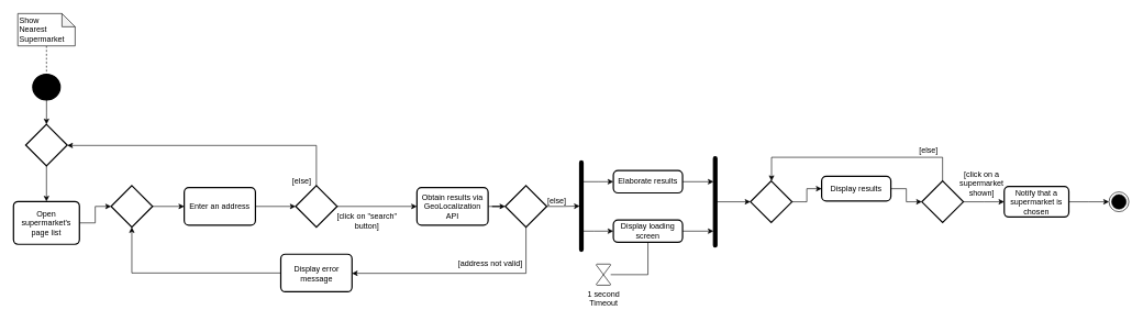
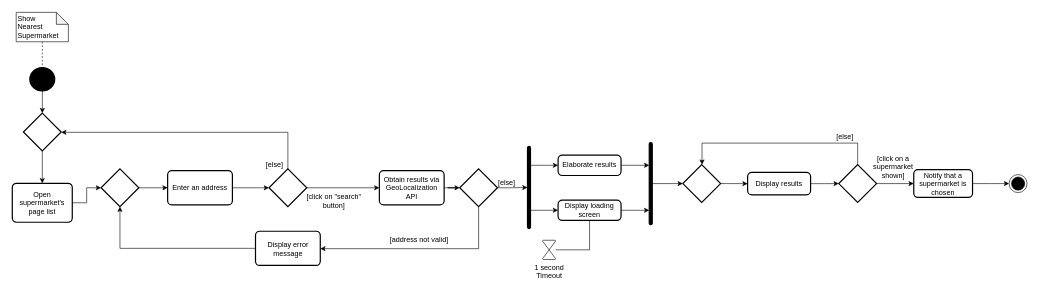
  <mxCell id="0" />
  <mxCell id="1" parent="0" />
  <mxCell id="2" style="edgeStyle=orthogonalEdgeStyle;rounded=0;orthogonalLoop=1;jettySize=auto;html=1;endArrow=none;endFill=0;dashed=1;" edge="1" parent="1" source="3" target="5"><mxGeometry relative="1" as="geometry" /></mxCell>
  <mxCell id="3" value="Show&lt;br&gt;Nearest&lt;br&gt;Supermarket" style="shape=note;whiteSpace=wrap;html=1;backgroundOutline=1;darkOpacity=0.05;size=20;align=left;" vertex="1" parent="1"><mxGeometry x="26.5" y="20" width="87" height="49" as="geometry" /></mxCell>
  <mxCell id="4" style="edgeStyle=orthogonalEdgeStyle;rounded=0;orthogonalLoop=1;jettySize=auto;html=1;" edge="1" parent="1" source="5" target="14"><mxGeometry relative="1" as="geometry" /></mxCell>
  <mxCell id="5" value="" style="strokeWidth=2;html=1;shape=mxgraph.flowchart.start_2;whiteSpace=wrap;fillColor=#000000;" vertex="1" parent="1"><mxGeometry x="49.25" y="112" width="41.5" height="39" as="geometry" /></mxCell>
  <mxCell id="6" style="edgeStyle=orthogonalEdgeStyle;rounded=0;orthogonalLoop=1;jettySize=auto;html=1;" edge="1" parent="1" source="7" target="34"><mxGeometry relative="1" as="geometry" /></mxCell>
  <mxCell id="7" value="Open supermarket's page list" style="rounded=1;whiteSpace=wrap;html=1;absoluteArcSize=1;arcSize=14;strokeWidth=2;" vertex="1" parent="1"><mxGeometry x="20" y="305" width="100" height="65" as="geometry" /></mxCell>
  <mxCell id="8" style="edgeStyle=orthogonalEdgeStyle;rounded=0;orthogonalLoop=1;jettySize=auto;html=1;" edge="1" parent="1" source="9" target="12"><mxGeometry relative="1" as="geometry" /></mxCell>
  <mxCell id="9" value="Enter an address" style="rounded=1;whiteSpace=wrap;html=1;absoluteArcSize=1;arcSize=14;strokeWidth=2;" vertex="1" parent="1"><mxGeometry x="279" y="284" width="108" height="57" as="geometry" /></mxCell>
  <mxCell id="10" style="edgeStyle=orthogonalEdgeStyle;rounded=0;orthogonalLoop=1;jettySize=auto;html=1;" edge="1" parent="1" source="12" target="18"><mxGeometry relative="1" as="geometry"><mxPoint x="587" y="312.5" as="targetPoint" /></mxGeometry></mxCell>
  <mxCell id="11" style="edgeStyle=orthogonalEdgeStyle;rounded=0;orthogonalLoop=1;jettySize=auto;html=1;" edge="1" parent="1" source="12" target="14"><mxGeometry relative="1" as="geometry"><Array as="points"><mxPoint x="480" y="220" /></Array></mxGeometry></mxCell>
  <mxCell id="12" value="" style="strokeWidth=2;html=1;shape=mxgraph.flowchart.decision;whiteSpace=wrap;" vertex="1" parent="1"><mxGeometry x="448" y="281" width="63" height="63" as="geometry" /></mxCell>
  <mxCell id="13" style="edgeStyle=orthogonalEdgeStyle;rounded=0;orthogonalLoop=1;jettySize=auto;html=1;" edge="1" parent="1" source="14" target="7"><mxGeometry relative="1" as="geometry" /></mxCell>
  <mxCell id="14" value="" style="strokeWidth=2;html=1;shape=mxgraph.flowchart.decision;whiteSpace=wrap;" vertex="1" parent="1"><mxGeometry x="38.5" y="188" width="63" height="63" as="geometry" /></mxCell>
  <mxCell id="15" value="[click on &quot;search&quot; button]" style="text;html=1;strokeColor=none;fillColor=none;align=center;verticalAlign=middle;whiteSpace=wrap;rounded=0;" vertex="1" parent="1"><mxGeometry x="502" y="319" width="109" height="31" as="geometry" /></mxCell>
  <mxCell id="16" value="[else]" style="text;html=1;strokeColor=none;fillColor=none;align=center;verticalAlign=middle;whiteSpace=wrap;rounded=0;" vertex="1" parent="1"><mxGeometry x="436" y="258" width="43" height="31" as="geometry" /></mxCell>
  <mxCell id="17" style="edgeStyle=orthogonalEdgeStyle;rounded=0;orthogonalLoop=1;jettySize=auto;html=1;" edge="1" parent="1" source="18" target="32"><mxGeometry relative="1" as="geometry" /></mxCell>
  <mxCell id="18" value="Obtain results via GeoLocalization API" style="rounded=1;whiteSpace=wrap;html=1;absoluteArcSize=1;arcSize=14;strokeWidth=2;" vertex="1" parent="1"><mxGeometry x="632" y="284" width="108" height="57" as="geometry" /></mxCell>
  <mxCell id="19" style="edgeStyle=orthogonalEdgeStyle;rounded=0;orthogonalLoop=1;jettySize=auto;html=1;entryX=0;entryY=0.5;entryDx=0;entryDy=0;endArrow=classic;endFill=1;" edge="1" parent="1" source="21" target="23"><mxGeometry relative="1" as="geometry"><Array as="points"><mxPoint x="908" y="275" /><mxPoint x="908" y="275" /></Array></mxGeometry></mxCell>
  <mxCell id="20" style="edgeStyle=orthogonalEdgeStyle;rounded=0;orthogonalLoop=1;jettySize=auto;html=1;endArrow=classic;endFill=1;" edge="1" parent="1" source="21" target="25"><mxGeometry relative="1" as="geometry"><mxPoint x="931" y="347" as="targetPoint" /><Array as="points"><mxPoint x="901" y="350" /><mxPoint x="901" y="350" /></Array></mxGeometry></mxCell>
  <mxCell id="21" value="" style="rounded=1;whiteSpace=wrap;html=1;absoluteArcSize=1;arcSize=14;strokeWidth=2;fillColor=#000000;" vertex="1" parent="1"><mxGeometry x="879" y="243.5" width="5" height="137" as="geometry" /></mxCell>
  <mxCell id="22" style="edgeStyle=orthogonalEdgeStyle;rounded=0;orthogonalLoop=1;jettySize=auto;html=1;endArrow=classic;endFill=1;" edge="1" parent="1" source="23" target="27"><mxGeometry relative="1" as="geometry"><Array as="points"><mxPoint x="1077" y="275" /><mxPoint x="1077" y="275" /></Array></mxGeometry></mxCell>
  <mxCell id="23" value="Elaborate results" style="rounded=1;whiteSpace=wrap;html=1;absoluteArcSize=1;arcSize=14;strokeWidth=2;fillColor=#FFFFFF;" vertex="1" parent="1"><mxGeometry x="930" y="258" width="105" height="34" as="geometry" /></mxCell>
  <mxCell id="24" style="edgeStyle=orthogonalEdgeStyle;rounded=0;orthogonalLoop=1;jettySize=auto;html=1;endArrow=classic;endFill=1;" edge="1" parent="1" source="25" target="27"><mxGeometry relative="1" as="geometry"><mxPoint x="1040" y="130" as="targetPoint" /><Array as="points"><mxPoint x="1073" y="350" /><mxPoint x="1073" y="350" /></Array></mxGeometry></mxCell>
  <mxCell id="25" value="Display loading screen" style="rounded=1;whiteSpace=wrap;html=1;absoluteArcSize=1;arcSize=14;strokeWidth=2;fillColor=#FFFFFF;" vertex="1" parent="1"><mxGeometry x="930" y="333" width="105" height="34" as="geometry" /></mxCell>
  <mxCell id="26" style="edgeStyle=orthogonalEdgeStyle;rounded=0;orthogonalLoop=1;jettySize=auto;html=1;" edge="1" parent="1" source="27" target="47"><mxGeometry relative="1" as="geometry"><mxPoint x="1167" y="306" as="targetPoint" /></mxGeometry></mxCell>
  <mxCell id="27" value="" style="rounded=1;whiteSpace=wrap;html=1;absoluteArcSize=1;arcSize=14;strokeWidth=2;fillColor=#000000;" vertex="1" parent="1"><mxGeometry x="1082" y="237" width="5" height="137" as="geometry" /></mxCell>
  <mxCell id="28" style="edgeStyle=orthogonalEdgeStyle;rounded=0;orthogonalLoop=1;jettySize=auto;html=1;endArrow=none;endFill=1;" edge="1" parent="1" source="29" target="25"><mxGeometry relative="1" as="geometry" /></mxCell>
  <mxCell id="29" value="1 second &lt;br&gt;Timeout" style="verticalLabelPosition=bottom;verticalAlign=top;html=1;shape=mxgraph.flowchart.collate;fillColor=#FFFFFF;" vertex="1" parent="1"><mxGeometry x="904" y="400" width="22" height="32" as="geometry" /></mxCell>
  <mxCell id="30" style="edgeStyle=orthogonalEdgeStyle;rounded=0;orthogonalLoop=1;jettySize=auto;html=1;entryX=0;entryY=0.5;entryDx=0;entryDy=0;" edge="1" parent="1" source="32" target="21"><mxGeometry relative="1" as="geometry" /></mxCell>
  <mxCell id="31" style="edgeStyle=orthogonalEdgeStyle;rounded=0;orthogonalLoop=1;jettySize=auto;html=1;" edge="1" parent="1" source="32" target="38"><mxGeometry relative="1" as="geometry"><Array as="points"><mxPoint x="798" y="414" /></Array></mxGeometry></mxCell>
  <mxCell id="32" value="" style="strokeWidth=2;html=1;shape=mxgraph.flowchart.decision;whiteSpace=wrap;" vertex="1" parent="1"><mxGeometry x="766" y="281" width="63" height="63" as="geometry" /></mxCell>
  <mxCell id="33" style="edgeStyle=orthogonalEdgeStyle;rounded=0;orthogonalLoop=1;jettySize=auto;html=1;" edge="1" parent="1" source="34" target="9"><mxGeometry relative="1" as="geometry" /></mxCell>
  <mxCell id="34" value="" style="strokeWidth=2;html=1;shape=mxgraph.flowchart.decision;whiteSpace=wrap;" vertex="1" parent="1"><mxGeometry x="168" y="281" width="63" height="63" as="geometry" /></mxCell>
- <mxCell id="35" value="[address not valid]" style="text;html=1;strokeColor=none;fillColor=none;align=center;verticalAlign=middle;whiteSpace=wrap;rounded=0;" vertex="1" parent="1"><mxGeometry x="689" y="385" width="109" height="30" as="geometry" /></mxCell>
+ <mxCell id="35" value="[address not valid]" style="text;html=1;strokeColor=none;fillColor=none;align=center;verticalAlign=middle;whiteSpace=wrap;rounded=0;" vertex="1" parent="1"><mxGeometry x="644" y="385" width="109" height="30" as="geometry" /></mxCell>
  <mxCell id="36" value="[else]" style="text;html=1;strokeColor=none;fillColor=none;align=center;verticalAlign=middle;whiteSpace=wrap;rounded=0;" vertex="1" parent="1"><mxGeometry x="823" y="288" width="43" height="31" as="geometry" /></mxCell>
  <mxCell id="37" style="edgeStyle=orthogonalEdgeStyle;rounded=0;orthogonalLoop=1;jettySize=auto;html=1;" edge="1" parent="1" source="38" target="34"><mxGeometry relative="1" as="geometry" /></mxCell>
  <mxCell id="38" value="Display error message" style="rounded=1;whiteSpace=wrap;html=1;absoluteArcSize=1;arcSize=14;strokeWidth=2;" vertex="1" parent="1"><mxGeometry x="425.5" y="385" width="108" height="57" as="geometry" /></mxCell>
  <mxCell id="39" style="edgeStyle=orthogonalEdgeStyle;rounded=0;orthogonalLoop=1;jettySize=auto;html=1;" edge="1" parent="1" source="40" target="43"><mxGeometry relative="1" as="geometry" /></mxCell>
- <mxCell id="40" value="Display results" style="rounded=1;whiteSpace=wrap;html=1;absoluteArcSize=1;arcSize=14;strokeWidth=2;fillColor=#FFFFFF;" vertex="1" parent="1"><mxGeometry x="1246" y="266.75" width="105" height="37.5" as="geometry" /></mxCell>
+ <mxCell id="40" value="Display results" style="rounded=1;whiteSpace=wrap;html=1;absoluteArcSize=1;arcSize=14;strokeWidth=2;fillColor=#FFFFFF;" vertex="1" parent="1"><mxGeometry x="1246" y="286.75" width="105" height="37.5" as="geometry" /></mxCell>
  <mxCell id="41" style="edgeStyle=orthogonalEdgeStyle;rounded=0;orthogonalLoop=1;jettySize=auto;html=1;" edge="1" parent="1" source="43" target="44"><mxGeometry relative="1" as="geometry" /></mxCell>
  <mxCell id="42" style="edgeStyle=orthogonalEdgeStyle;rounded=0;orthogonalLoop=1;jettySize=auto;html=1;" edge="1" parent="1" source="43" target="47"><mxGeometry relative="1" as="geometry"><Array as="points"><mxPoint x="1430" y="238" /><mxPoint x="1170" y="238" /></Array></mxGeometry></mxCell>
  <mxCell id="43" value="" style="strokeWidth=2;html=1;shape=mxgraph.flowchart.decision;whiteSpace=wrap;" vertex="1" parent="1"><mxGeometry x="1398" y="274" width="63" height="63" as="geometry" /></mxCell>
  <mxCell id="44" value="Notify that a supermarket is chosen" style="rounded=1;whiteSpace=wrap;html=1;absoluteArcSize=1;arcSize=14;strokeWidth=2;fillColor=#FFFFFF;" vertex="1" parent="1"><mxGeometry x="1523" y="282.38" width="98" height="46.25" as="geometry" /></mxCell>
  <mxCell id="45" value="[click on a supermarket shown]" style="text;html=1;strokeColor=none;fillColor=none;align=center;verticalAlign=middle;whiteSpace=wrap;rounded=0;" vertex="1" parent="1"><mxGeometry x="1451" y="253" width="76" height="49" as="geometry" /></mxCell>
  <mxCell id="46" style="edgeStyle=orthogonalEdgeStyle;rounded=0;orthogonalLoop=1;jettySize=auto;html=1;" edge="1" parent="1" source="47" target="40"><mxGeometry relative="1" as="geometry" /></mxCell>
  <mxCell id="47" value="" style="strokeWidth=2;html=1;shape=mxgraph.flowchart.decision;whiteSpace=wrap;" vertex="1" parent="1"><mxGeometry x="1138" y="274" width="63" height="63" as="geometry" /></mxCell>
  <mxCell id="48" value="[else]" style="text;html=1;strokeColor=none;fillColor=none;align=center;verticalAlign=middle;whiteSpace=wrap;rounded=0;" vertex="1" parent="1"><mxGeometry x="1387" y="212.5" width="43" height="31" as="geometry" /></mxCell>
  <mxCell id="49" style="edgeStyle=orthogonalEdgeStyle;rounded=0;orthogonalLoop=1;jettySize=auto;html=1;endArrow=classic;endFill=1;" edge="1" parent="1" target="50" source="44"><mxGeometry relative="1" as="geometry"><mxPoint x="1719" y="302.5" as="targetPoint" /><mxPoint x="1660" y="303.029" as="sourcePoint" /></mxGeometry></mxCell>
  <mxCell id="50" value="" style="ellipse;html=1;shape=endState;fillColor=#000000;strokeColor=#000000;" vertex="1" parent="1"><mxGeometry x="1682" y="290.51" width="30" height="30" as="geometry" /></mxCell>
